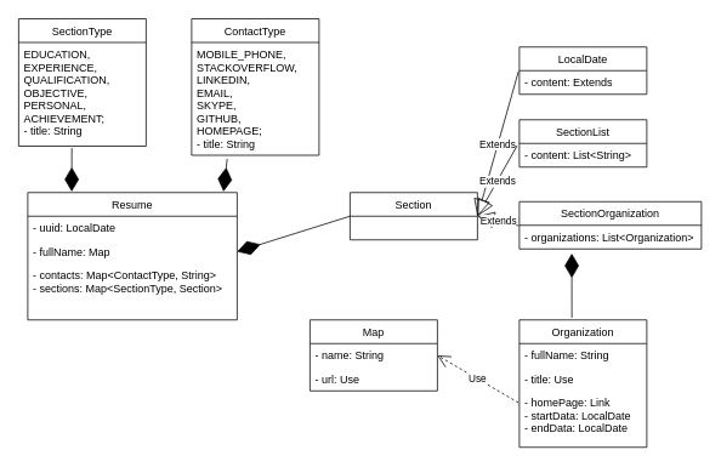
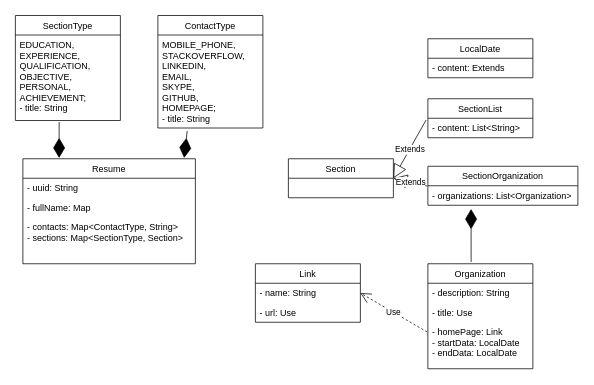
  <mxCell id="0" />
  <mxCell id="1" parent="0" />
  <mxCell id="2" value="Section" style="swimlane;fontStyle=0;childLayout=stackLayout;horizontal=1;startSize=26;fillColor=none;horizontalStack=0;resizeParent=1;resizeParentMax=0;resizeLast=0;collapsible=1;marginBottom=0;" vertex="1" parent="1"><mxGeometry x="384" y="211" width="140" height="52" as="geometry" /></mxCell>
  <mxCell id="3" value="LocalDate" style="swimlane;fontStyle=0;childLayout=stackLayout;horizontal=1;startSize=26;fillColor=none;horizontalStack=0;resizeParent=1;resizeParentMax=0;resizeLast=0;collapsible=1;marginBottom=0;" vertex="1" parent="1"><mxGeometry x="570" y="51" width="140" height="52" as="geometry" /></mxCell>
  <mxCell id="4" value="- content: Extends" style="text;strokeColor=none;fillColor=none;align=left;verticalAlign=top;spacingLeft=4;spacingRight=4;overflow=hidden;rotatable=0;points=[[0,0.5],[1,0.5]];portConstraint=eastwest;" vertex="1" parent="3"><mxGeometry y="26" width="140" height="26" as="geometry" /></mxCell>
  <mxCell id="5" value="SectionList" style="swimlane;fontStyle=0;childLayout=stackLayout;horizontal=1;startSize=26;fillColor=none;horizontalStack=0;resizeParent=1;resizeParentMax=0;resizeLast=0;collapsible=1;marginBottom=0;" vertex="1" parent="1"><mxGeometry x="570" y="131" width="140" height="52" as="geometry" /></mxCell>
  <mxCell id="6" value="- content: List&lt;String&gt;" style="text;strokeColor=none;fillColor=none;align=left;verticalAlign=top;spacingLeft=4;spacingRight=4;overflow=hidden;rotatable=0;points=[[0,0.5],[1,0.5]];portConstraint=eastwest;" vertex="1" parent="5"><mxGeometry y="26" width="140" height="26" as="geometry" /></mxCell>
  <mxCell id="7" value="SectionOrganization" style="swimlane;fontStyle=0;childLayout=stackLayout;horizontal=1;startSize=26;fillColor=none;horizontalStack=0;resizeParent=1;resizeParentMax=0;resizeLast=0;collapsible=1;marginBottom=0;" vertex="1" parent="1"><mxGeometry x="570" y="221" width="200" height="52" as="geometry" /></mxCell>
  <mxCell id="8" value="- organizations: List&lt;Organization&gt;" style="text;strokeColor=none;fillColor=none;align=left;verticalAlign=top;spacingLeft=4;spacingRight=4;overflow=hidden;rotatable=0;points=[[0,0.5],[1,0.5]];portConstraint=eastwest;" vertex="1" parent="7"><mxGeometry y="26" width="200" height="26" as="geometry" /></mxCell>
- <mxCell id="9" value="Extends" style="endArrow=block;endSize=16;endFill=0;html=1;rounded=0;exitX=-0.007;exitY=0.038;exitDx=0;exitDy=0;exitPerimeter=0;entryX=1;entryY=0.5;entryDx=0;entryDy=0;" edge="1" parent="1" source="4" target="2"><mxGeometry width="160" relative="1" as="geometry"><mxPoint x="460" y="361" as="sourcePoint" /><mxPoint x="480" y="201" as="targetPoint" /></mxGeometry></mxCell>
  <mxCell id="10" value="Extends" style="endArrow=block;endSize=16;endFill=0;html=1;rounded=0;exitX=-0.017;exitY=0.09;exitDx=0;exitDy=0;exitPerimeter=0;entryX=1;entryY=0.5;entryDx=0;entryDy=0;" edge="1" parent="1" source="6" target="2"><mxGeometry width="160" relative="1" as="geometry"><mxPoint x="410" y="391" as="sourcePoint" /><mxPoint x="570" y="391" as="targetPoint" /></mxGeometry></mxCell>
  <mxCell id="11" value="Extends" style="endArrow=block;endSize=16;endFill=0;html=1;rounded=0;exitX=-0.005;exitY=0.013;exitDx=0;exitDy=0;exitPerimeter=0;entryX=1;entryY=0.5;entryDx=0;entryDy=0;" edge="1" parent="1" source="8" target="2"><mxGeometry width="160" relative="1" as="geometry"><mxPoint x="480" y="331" as="sourcePoint" /><mxPoint x="510" y="191" as="targetPoint" /></mxGeometry></mxCell>
  <mxCell id="12" value="Organization" style="swimlane;fontStyle=0;childLayout=stackLayout;horizontal=1;startSize=26;fillColor=none;horizontalStack=0;resizeParent=1;resizeParentMax=0;resizeLast=0;collapsible=1;marginBottom=0;" vertex="1" parent="1"><mxGeometry x="570" y="351" width="140" height="140" as="geometry" /></mxCell>
- <mxCell id="13" value="- fullName: String" style="text;strokeColor=none;fillColor=none;align=left;verticalAlign=top;spacingLeft=4;spacingRight=4;overflow=hidden;rotatable=0;points=[[0,0.5],[1,0.5]];portConstraint=eastwest;" vertex="1" parent="12"><mxGeometry y="26" width="140" height="26" as="geometry" /></mxCell>
+ <mxCell id="13" value="- description: String" style="text;strokeColor=none;fillColor=none;align=left;verticalAlign=top;spacingLeft=4;spacingRight=4;overflow=hidden;rotatable=0;points=[[0,0.5],[1,0.5]];portConstraint=eastwest;" vertex="1" parent="12"><mxGeometry y="26" width="140" height="26" as="geometry" /></mxCell>
  <mxCell id="14" value="- title: Use" style="text;strokeColor=none;fillColor=none;align=left;verticalAlign=top;spacingLeft=4;spacingRight=4;overflow=hidden;rotatable=0;points=[[0,0.5],[1,0.5]];portConstraint=eastwest;" vertex="1" parent="12"><mxGeometry y="52" width="140" height="26" as="geometry" /></mxCell>
  <mxCell id="15" value="- homePage: Link&#10;- startData: LocalDate&#10;- endData: LocalDate" style="text;strokeColor=none;fillColor=none;align=left;verticalAlign=top;spacingLeft=4;spacingRight=4;overflow=hidden;rotatable=0;points=[[0,0.5],[1,0.5]];portConstraint=eastwest;" vertex="1" parent="12"><mxGeometry y="78" width="140" height="62" as="geometry" /></mxCell>
  <mxCell id="16" value="" style="endArrow=diamondThin;endFill=1;endSize=24;html=1;rounded=0;exitX=0.412;exitY=-0.017;exitDx=0;exitDy=0;exitPerimeter=0;entryX=0.288;entryY=1.192;entryDx=0;entryDy=0;entryPerimeter=0;" edge="1" parent="1" source="12" target="8"><mxGeometry width="160" relative="1" as="geometry"><mxPoint x="350" y="401" as="sourcePoint" /><mxPoint x="510" y="401" as="targetPoint" /></mxGeometry></mxCell>
- <mxCell id="17" value="Map" style="swimlane;fontStyle=0;childLayout=stackLayout;horizontal=1;startSize=26;fillColor=none;horizontalStack=0;resizeParent=1;resizeParentMax=0;resizeLast=0;collapsible=1;marginBottom=0;" vertex="1" parent="1"><mxGeometry x="340" y="351" width="140" height="78" as="geometry" /></mxCell>
+ <mxCell id="17" value="Link" style="swimlane;fontStyle=0;childLayout=stackLayout;horizontal=1;startSize=26;fillColor=none;horizontalStack=0;resizeParent=1;resizeParentMax=0;resizeLast=0;collapsible=1;marginBottom=0;" vertex="1" parent="1"><mxGeometry x="340" y="351" width="140" height="78" as="geometry" /></mxCell>
  <mxCell id="18" value="- name: String" style="text;strokeColor=none;fillColor=none;align=left;verticalAlign=top;spacingLeft=4;spacingRight=4;overflow=hidden;rotatable=0;points=[[0,0.5],[1,0.5]];portConstraint=eastwest;" vertex="1" parent="17"><mxGeometry y="26" width="140" height="26" as="geometry" /></mxCell>
  <mxCell id="19" value="- url: Use" style="text;strokeColor=none;fillColor=none;align=left;verticalAlign=top;spacingLeft=4;spacingRight=4;overflow=hidden;rotatable=0;points=[[0,0.5],[1,0.5]];portConstraint=eastwest;" vertex="1" parent="17"><mxGeometry y="52" width="140" height="26" as="geometry" /></mxCell>
  <mxCell id="20" value="Use" style="endArrow=open;endSize=12;dashed=1;html=1;rounded=0;entryX=1;entryY=0.5;entryDx=0;entryDy=0;exitX=-0.007;exitY=0.21;exitDx=0;exitDy=0;exitPerimeter=0;" edge="1" parent="1" source="15" target="18"><mxGeometry width="160" relative="1" as="geometry"><mxPoint x="350" y="501" as="sourcePoint" /><mxPoint x="510" y="501" as="targetPoint" /></mxGeometry></mxCell>
  <mxCell id="21" value="Resume" style="swimlane;fontStyle=0;childLayout=stackLayout;horizontal=1;startSize=26;fillColor=none;horizontalStack=0;resizeParent=1;resizeParentMax=0;resizeLast=0;collapsible=1;marginBottom=0;" vertex="1" parent="1"><mxGeometry x="30" y="211" width="230" height="140" as="geometry" /></mxCell>
- <mxCell id="22" value="- uuid: LocalDate" style="text;strokeColor=none;fillColor=none;align=left;verticalAlign=top;spacingLeft=4;spacingRight=4;overflow=hidden;rotatable=0;points=[[0,0.5],[1,0.5]];portConstraint=eastwest;" vertex="1" parent="21"><mxGeometry y="26" width="230" height="26" as="geometry" /></mxCell>
+ <mxCell id="22" value="- uuid: String" style="text;strokeColor=none;fillColor=none;align=left;verticalAlign=top;spacingLeft=4;spacingRight=4;overflow=hidden;rotatable=0;points=[[0,0.5],[1,0.5]];portConstraint=eastwest;" vertex="1" parent="21"><mxGeometry y="26" width="230" height="26" as="geometry" /></mxCell>
  <mxCell id="23" value="- fullName: Map" style="text;strokeColor=none;fillColor=none;align=left;verticalAlign=top;spacingLeft=4;spacingRight=4;overflow=hidden;rotatable=0;points=[[0,0.5],[1,0.5]];portConstraint=eastwest;" vertex="1" parent="21"><mxGeometry y="52" width="230" height="26" as="geometry" /></mxCell>
  <mxCell id="24" value="- contacts: Map&lt;ContactType, String&gt;&#10;- sections: Map&lt;SectionType, Section&gt;" style="text;strokeColor=none;fillColor=none;align=left;verticalAlign=top;spacingLeft=4;spacingRight=4;overflow=hidden;rotatable=0;points=[[0,0.5],[1,0.5]];portConstraint=eastwest;" vertex="1" parent="21"><mxGeometry y="78" width="230" height="62" as="geometry" /></mxCell>
- <mxCell id="25" value="" style="endArrow=diamondThin;endFill=1;endSize=24;html=1;rounded=0;exitX=0;exitY=0.5;exitDx=0;exitDy=0;entryX=1;entryY=0.5;entryDx=0;entryDy=0;" edge="1" parent="1" source="2" target="23"><mxGeometry width="160" relative="1" as="geometry"><mxPoint x="130" y="411" as="sourcePoint" /><mxPoint x="290" y="411" as="targetPoint" /></mxGeometry></mxCell>
  <mxCell id="26" value="SectionType" style="swimlane;fontStyle=0;childLayout=stackLayout;horizontal=1;startSize=26;fillColor=none;horizontalStack=0;resizeParent=1;resizeParentMax=0;resizeLast=0;collapsible=1;marginBottom=0;" vertex="1" parent="1"><mxGeometry x="20" y="20" width="140" height="140" as="geometry" /></mxCell>
  <mxCell id="27" value="EDUCATION,&#10;EXPERIENCE,&#10;QUALIFICATION,&#10;OBJECTIVE,&#10;PERSONAL,&#10;ACHIEVEMENT;&#10;- title: String" style="text;strokeColor=none;fillColor=none;align=left;verticalAlign=top;spacingLeft=4;spacingRight=4;overflow=hidden;rotatable=0;points=[[0,0.5],[1,0.5]];portConstraint=eastwest;" vertex="1" parent="26"><mxGeometry y="26" width="140" height="114" as="geometry" /></mxCell>
  <mxCell id="28" value="ContactType" style="swimlane;fontStyle=0;childLayout=stackLayout;horizontal=1;startSize=26;fillColor=none;horizontalStack=0;resizeParent=1;resizeParentMax=0;resizeLast=0;collapsible=1;marginBottom=0;" vertex="1" parent="1"><mxGeometry x="210" y="20" width="140" height="150" as="geometry" /></mxCell>
  <mxCell id="29" value="MOBILE_PHONE,&#10;STACKOVERFLOW,&#10;LINKEDIN,&#10;EMAIL,&#10;SKYPE,&#10;GITHUB,&#10;HOMEPAGE;&#10;- title: String" style="text;strokeColor=none;fillColor=none;align=left;verticalAlign=top;spacingLeft=4;spacingRight=4;overflow=hidden;rotatable=0;points=[[0,0.5],[1,0.5]];portConstraint=eastwest;" vertex="1" parent="28"><mxGeometry y="26" width="140" height="124" as="geometry" /></mxCell>
  <mxCell id="30" value="" style="endArrow=diamondThin;endFill=1;endSize=24;html=1;rounded=0;exitX=0.417;exitY=1.018;exitDx=0;exitDy=0;exitPerimeter=0;entryX=0.21;entryY=-0.007;entryDx=0;entryDy=0;entryPerimeter=0;" edge="1" parent="1" source="27" target="21"><mxGeometry width="160" relative="1" as="geometry"><mxPoint x="50" y="181" as="sourcePoint" /><mxPoint x="210" y="181" as="targetPoint" /></mxGeometry></mxCell>
  <mxCell id="31" value="" style="endArrow=diamondThin;endFill=1;endSize=24;html=1;rounded=0;exitX=0.279;exitY=1.032;exitDx=0;exitDy=0;exitPerimeter=0;entryX=0.935;entryY=-0.007;entryDx=0;entryDy=0;entryPerimeter=0;" edge="1" parent="1" source="29" target="21"><mxGeometry width="160" relative="1" as="geometry"><mxPoint x="120" y="421" as="sourcePoint" /><mxPoint x="280" y="421" as="targetPoint" /></mxGeometry></mxCell>
